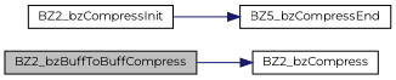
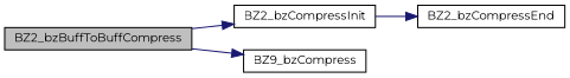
  digraph {
    fontname=Montserrat
    rankdir=LR
    node [color=black fillcolor=white fontname=Montserrat fontsize=10 shape=record style=filled]
    edge [color=midnightblue fontname=Montserrat fontsize=10 labelfontname=Helvetica labelfontsize=10 style=solid]
    n1 [fillcolor=grey75 fontcolor=black height=0.2 label=BZ2_bzBuffToBuffCompress width=0.4]
    n2 [height=0.2 label=BZ2_bzCompressInit width=0.4]
-   n3 [height=0.2 label=BZ2_bzCompress width=0.4]
-   n4 [height=0.2 label=BZ5_bzCompressEnd width=0.4]
+   n3 [height=0.2 label=BZ9_bzCompress width=0.4]
+   n4 [height=0.2 label=BZ2_bzCompressEnd width=0.4]
+   n1 -> n2
    n1 -> n3
    n2 -> n4
  }
